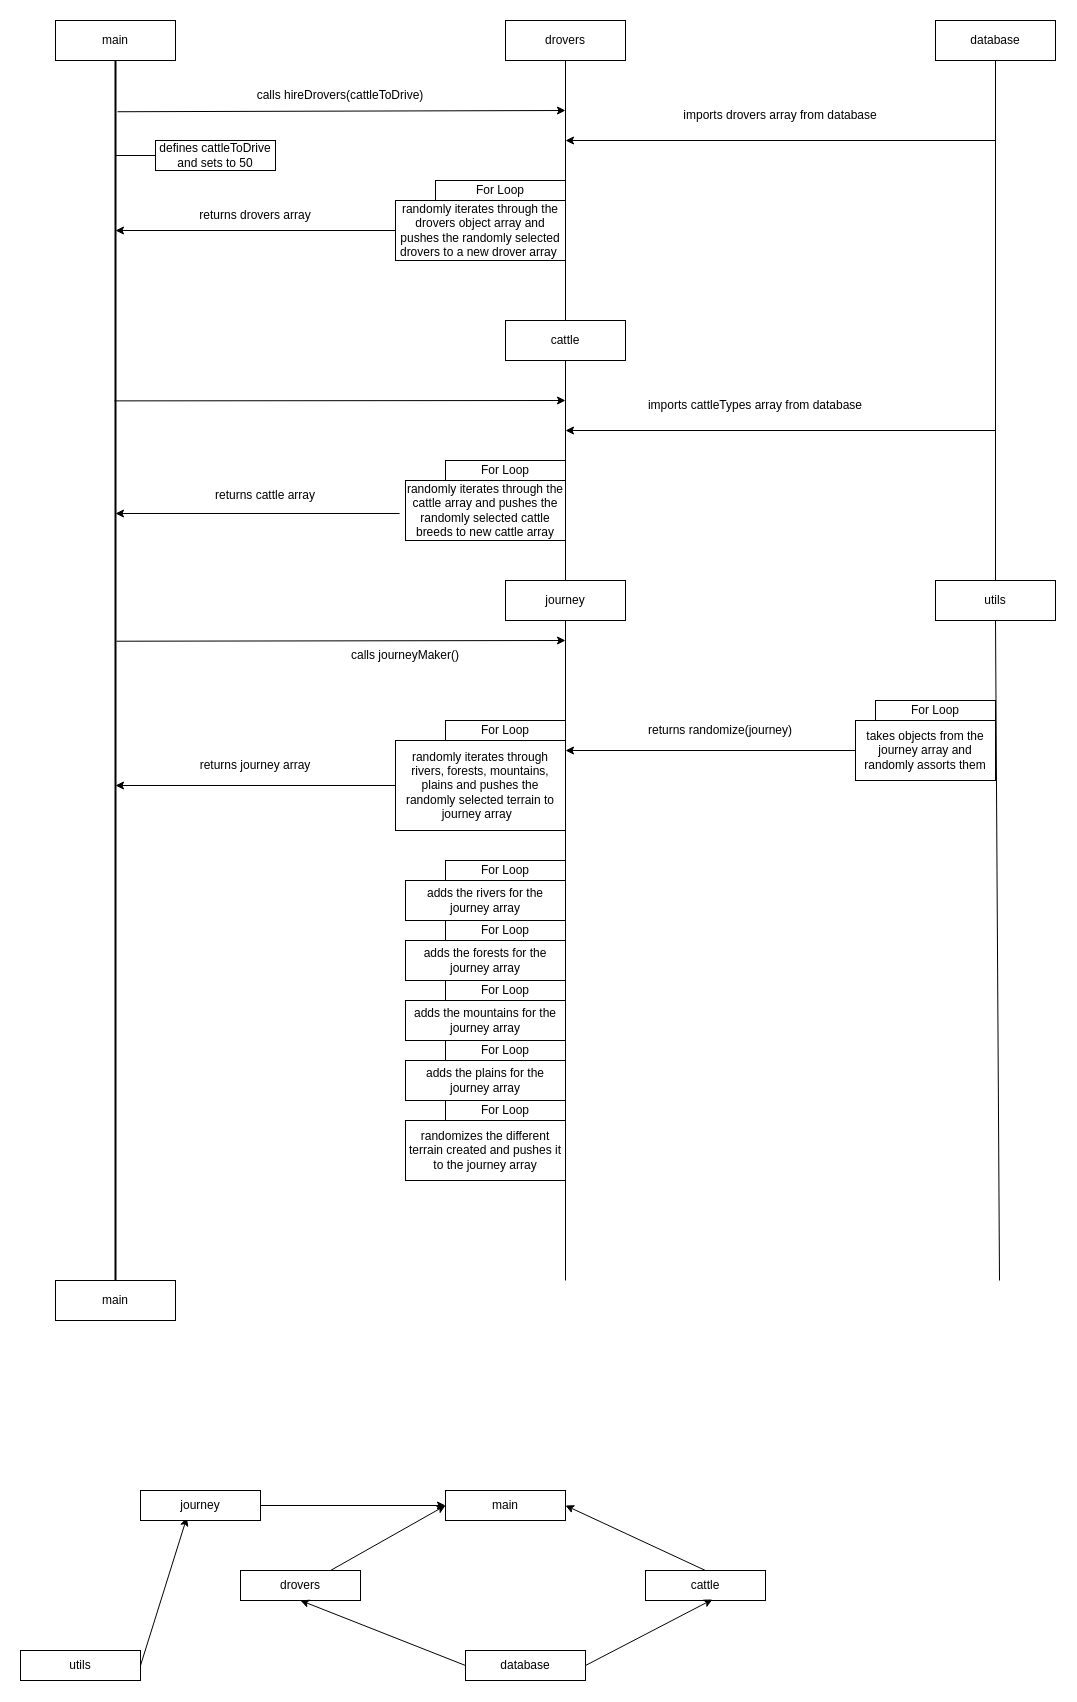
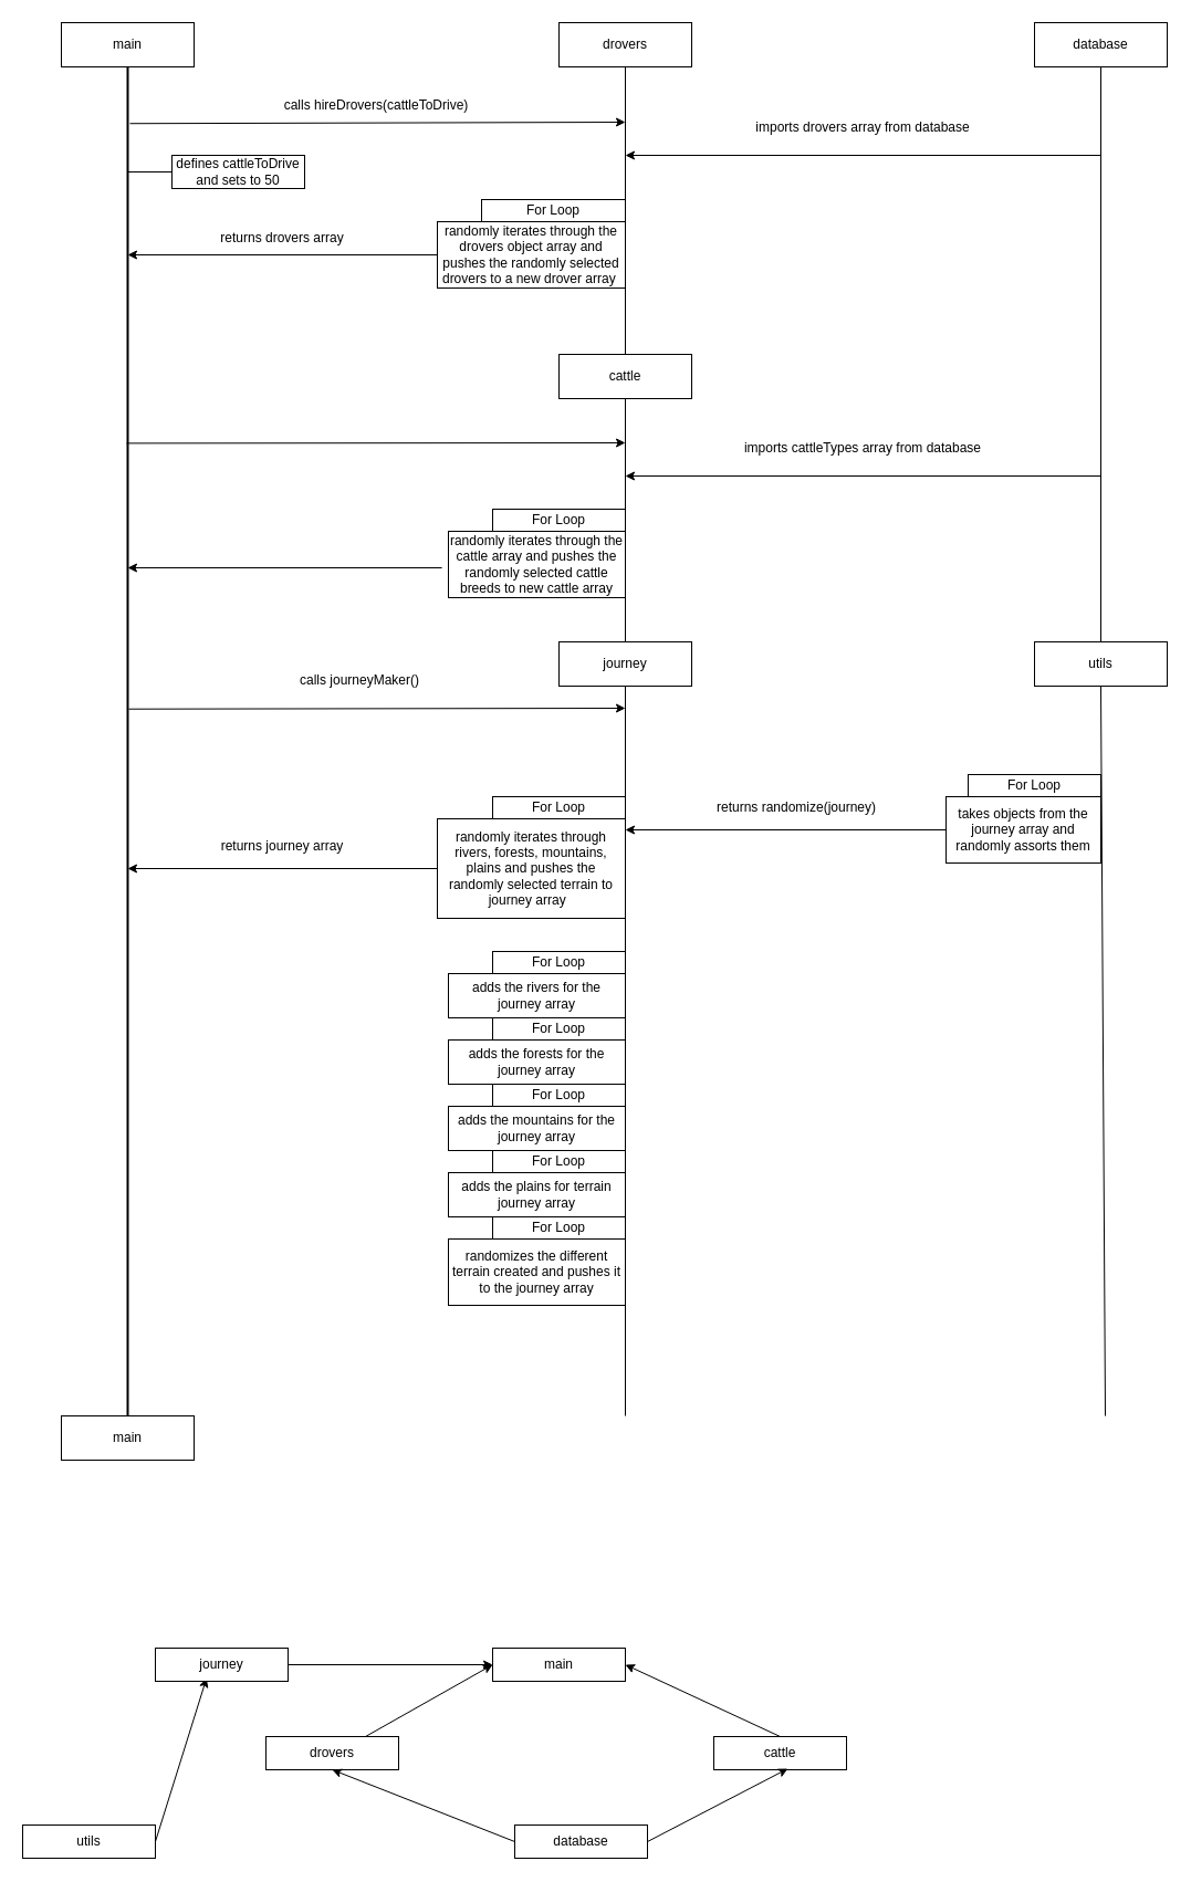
  <mxCell id="0" />
  <mxCell id="1" parent="0" />
  <mxCell id="2" value="main" style="rounded=0;whiteSpace=wrap;html=1;" vertex="1" parent="1"><mxGeometry x="55" y="20" width="120" height="40" as="geometry" /></mxCell>
  <mxCell id="3" value="" style="line;strokeWidth=2;direction=south;html=1;" vertex="1" parent="1"><mxGeometry x="110" y="60" width="10" height="1220" as="geometry" /></mxCell>
  <mxCell id="4" value="main" style="rounded=0;whiteSpace=wrap;html=1;" vertex="1" parent="1"><mxGeometry x="55" y="1280" width="120" height="40" as="geometry" /></mxCell>
  <mxCell id="5" value="database" style="rounded=0;whiteSpace=wrap;html=1;" vertex="1" parent="1"><mxGeometry x="935" y="20" width="120" height="40" as="geometry" /></mxCell>
  <mxCell id="6" value="drovers" style="rounded=0;whiteSpace=wrap;html=1;" vertex="1" parent="1"><mxGeometry x="505" y="20" width="120" height="40" as="geometry" /></mxCell>
  <mxCell id="7" value="cattle" style="rounded=0;whiteSpace=wrap;html=1;" vertex="1" parent="1"><mxGeometry x="505" y="320" width="120" height="40" as="geometry" /></mxCell>
  <mxCell id="8" value="randomly iterates through the drovers object array and pushes the randomly selected drovers to a new drover array&amp;nbsp;" style="rounded=0;whiteSpace=wrap;html=1;" vertex="1" parent="1"><mxGeometry x="395" y="200" width="170" height="60" as="geometry" /></mxCell>
  <mxCell id="9" value="For Loop" style="rounded=0;whiteSpace=wrap;html=1;" vertex="1" parent="1"><mxGeometry x="435" y="180" width="130" height="20" as="geometry" /></mxCell>
  <mxCell id="10" value="For Loop" style="rounded=0;whiteSpace=wrap;html=1;" vertex="1" parent="1"><mxGeometry x="445" y="460" width="120" height="20" as="geometry" /></mxCell>
  <mxCell id="11" value="randomly iterates through the cattle array and pushes the randomly selected cattle breeds to new cattle array" style="rounded=0;whiteSpace=wrap;html=1;" vertex="1" parent="1"><mxGeometry x="405" y="480" width="160" height="60" as="geometry" /></mxCell>
  <mxCell id="12" value="journey" style="rounded=0;whiteSpace=wrap;html=1;" vertex="1" parent="1"><mxGeometry x="505" y="580" width="120" height="40" as="geometry" /></mxCell>
  <mxCell id="13" value="For Loop" style="rounded=0;whiteSpace=wrap;html=1;" vertex="1" parent="1"><mxGeometry x="445" y="860" width="120" height="20" as="geometry" /></mxCell>
  <mxCell id="14" value="adds the rivers for the journey array" style="rounded=0;whiteSpace=wrap;html=1;" vertex="1" parent="1"><mxGeometry x="405" y="880" width="160" height="40" as="geometry" /></mxCell>
  <mxCell id="15" value="For Loop" style="rounded=0;whiteSpace=wrap;html=1;" vertex="1" parent="1"><mxGeometry x="445" y="920" width="120" height="20" as="geometry" /></mxCell>
  <mxCell id="16" value="For Loop" style="rounded=0;whiteSpace=wrap;html=1;" vertex="1" parent="1"><mxGeometry x="445" y="720" width="120" height="20" as="geometry" /></mxCell>
  <mxCell id="17" value="randomly iterates through rivers, forests, mountains, plains and pushes the randomly selected terrain to journey array&amp;nbsp;&amp;nbsp;" style="rounded=0;whiteSpace=wrap;html=1;" vertex="1" parent="1"><mxGeometry x="395" y="740" width="170" height="90" as="geometry" /></mxCell>
  <mxCell id="18" value="adds the forests for the journey array" style="rounded=0;whiteSpace=wrap;html=1;" vertex="1" parent="1"><mxGeometry x="405" y="940" width="160" height="40" as="geometry" /></mxCell>
  <mxCell id="19" value="For Loop" style="rounded=0;whiteSpace=wrap;html=1;" vertex="1" parent="1"><mxGeometry x="445" y="980" width="120" height="20" as="geometry" /></mxCell>
  <mxCell id="20" value="adds the mountains for the journey array" style="rounded=0;whiteSpace=wrap;html=1;" vertex="1" parent="1"><mxGeometry x="405" y="1000" width="160" height="40" as="geometry" /></mxCell>
  <mxCell id="21" value="For Loop" style="rounded=0;whiteSpace=wrap;html=1;" vertex="1" parent="1"><mxGeometry x="445" y="1040" width="120" height="20" as="geometry" /></mxCell>
- <mxCell id="22" value="adds the plains for the journey array" style="rounded=0;whiteSpace=wrap;html=1;" vertex="1" parent="1"><mxGeometry x="405" y="1060" width="160" height="40" as="geometry" /></mxCell>
+ <mxCell id="22" value="adds the plains for terrain journey array" style="rounded=0;whiteSpace=wrap;html=1;" vertex="1" parent="1"><mxGeometry x="405" y="1060" width="160" height="40" as="geometry" /></mxCell>
  <mxCell id="23" value="For Loop" style="rounded=0;whiteSpace=wrap;html=1;" vertex="1" parent="1"><mxGeometry x="445" y="1100" width="120" height="20" as="geometry" /></mxCell>
  <mxCell id="24" value="randomizes the different terrain created and pushes it to the journey array" style="rounded=0;whiteSpace=wrap;html=1;" vertex="1" parent="1"><mxGeometry x="405" y="1120" width="160" height="60" as="geometry" /></mxCell>
  <mxCell id="25" value="main" style="rounded=0;whiteSpace=wrap;html=1;" vertex="1" parent="1"><mxGeometry x="445" y="1490" width="120" height="30" as="geometry" /></mxCell>
  <mxCell id="26" value="" style="endArrow=classic;html=1;entryX=1;entryY=0.5;entryDx=0;entryDy=0;exitX=0.5;exitY=0;exitDx=0;exitDy=0;" edge="1" parent="1" source="27" target="25"><mxGeometry width="50" height="50" relative="1" as="geometry"><mxPoint x="655" y="1440" as="sourcePoint" /><mxPoint x="665" y="1440" as="targetPoint" /><Array as="points" /></mxGeometry></mxCell>
  <mxCell id="27" value="cattle" style="rounded=0;whiteSpace=wrap;html=1;" vertex="1" parent="1"><mxGeometry x="645" y="1570" width="120" height="30" as="geometry" /></mxCell>
  <mxCell id="28" value="" style="endArrow=classic;html=1;exitX=1;exitY=0.5;exitDx=0;exitDy=0;entryX=0.558;entryY=0.967;entryDx=0;entryDy=0;entryPerimeter=0;" edge="1" parent="1" source="29" target="27"><mxGeometry width="50" height="50" relative="1" as="geometry"><mxPoint x="745" y="1530" as="sourcePoint" /><mxPoint x="705" y="1470" as="targetPoint" /><Array as="points" /></mxGeometry></mxCell>
  <mxCell id="29" value="database" style="rounded=0;whiteSpace=wrap;html=1;" vertex="1" parent="1"><mxGeometry x="465" y="1650" width="120" height="30" as="geometry" /></mxCell>
  <mxCell id="30" value="utils" style="rounded=0;whiteSpace=wrap;html=1;" vertex="1" parent="1"><mxGeometry x="20" y="1650" width="120" height="30" as="geometry" /></mxCell>
  <mxCell id="31" value="" style="endArrow=classic;html=1;entryX=0.386;entryY=0.902;entryDx=0;entryDy=0;exitX=1;exitY=0.5;exitDx=0;exitDy=0;entryPerimeter=0;" edge="1" parent="1" source="30" target="35"><mxGeometry width="50" height="50" relative="1" as="geometry"><mxPoint x="815" y="1455" as="sourcePoint" /><mxPoint x="805" y="1420" as="targetPoint" /></mxGeometry></mxCell>
  <mxCell id="32" value="drovers" style="rounded=0;whiteSpace=wrap;html=1;" vertex="1" parent="1"><mxGeometry x="240" y="1570" width="120" height="30" as="geometry" /></mxCell>
  <mxCell id="33" value="" style="endArrow=classic;html=1;entryX=0;entryY=0.5;entryDx=0;entryDy=0;exitX=0.75;exitY=0;exitDx=0;exitDy=0;" edge="1" parent="1" source="32" target="25"><mxGeometry width="50" height="50" relative="1" as="geometry"><mxPoint x="325" y="1440" as="sourcePoint" /><mxPoint x="375" y="1390" as="targetPoint" /><Array as="points" /></mxGeometry></mxCell>
  <mxCell id="34" value="" style="endArrow=classic;html=1;exitX=0;exitY=0.5;exitDx=0;exitDy=0;entryX=0.5;entryY=1;entryDx=0;entryDy=0;" edge="1" parent="1" source="29" target="32"><mxGeometry width="50" height="50" relative="1" as="geometry"><mxPoint x="375" y="1540" as="sourcePoint" /><mxPoint x="425" y="1490" as="targetPoint" /></mxGeometry></mxCell>
  <mxCell id="35" value="journey" style="rounded=0;whiteSpace=wrap;html=1;" vertex="1" parent="1"><mxGeometry x="140" y="1490" width="120" height="30" as="geometry" /></mxCell>
  <mxCell id="36" value="" style="endArrow=classic;html=1;entryX=0;entryY=0.5;entryDx=0;entryDy=0;exitX=1;exitY=0.5;exitDx=0;exitDy=0;" edge="1" parent="1" source="35" target="25"><mxGeometry width="50" height="50" relative="1" as="geometry"><mxPoint x="265" y="1400" as="sourcePoint" /><mxPoint x="315" y="1350" as="targetPoint" /></mxGeometry></mxCell>
  <mxCell id="37" value="utils" style="rounded=0;whiteSpace=wrap;html=1;" vertex="1" parent="1"><mxGeometry x="935" y="580" width="120" height="40" as="geometry" /></mxCell>
  <mxCell id="38" value="" style="endArrow=none;html=1;entryX=0.5;entryY=1;entryDx=0;entryDy=0;" edge="1" parent="1" target="5"><mxGeometry width="50" height="50" relative="1" as="geometry"><mxPoint x="995" y="580" as="sourcePoint" /><mxPoint x="995" y="70" as="targetPoint" /></mxGeometry></mxCell>
  <mxCell id="39" value="" style="endArrow=none;html=1;entryX=0.5;entryY=1;entryDx=0;entryDy=0;" edge="1" parent="1" target="6"><mxGeometry width="50" height="50" relative="1" as="geometry"><mxPoint x="565" y="320" as="sourcePoint" /><mxPoint x="575" y="80" as="targetPoint" /></mxGeometry></mxCell>
  <mxCell id="40" value="" style="endArrow=none;html=1;entryX=0.5;entryY=1;entryDx=0;entryDy=0;exitX=0.5;exitY=0;exitDx=0;exitDy=0;" edge="1" parent="1" source="12" target="7"><mxGeometry width="50" height="50" relative="1" as="geometry"><mxPoint x="565" y="570" as="sourcePoint" /><mxPoint x="565" y="370" as="targetPoint" /></mxGeometry></mxCell>
  <mxCell id="41" value="" style="endArrow=none;html=1;entryX=0.5;entryY=1;entryDx=0;entryDy=0;" edge="1" parent="1" target="12"><mxGeometry width="50" height="50" relative="1" as="geometry"><mxPoint x="565" y="1280" as="sourcePoint" /><mxPoint x="565" y="630" as="targetPoint" /></mxGeometry></mxCell>
  <mxCell id="42" value="" style="endArrow=none;html=1;entryX=0.5;entryY=1;entryDx=0;entryDy=0;" edge="1" parent="1" target="37"><mxGeometry width="50" height="50" relative="1" as="geometry"><mxPoint x="999" y="1280" as="sourcePoint" /><mxPoint x="1005" y="640" as="targetPoint" /></mxGeometry></mxCell>
  <mxCell id="43" value="calls hireDrovers(cattleToDrive)" style="text;html=1;strokeColor=none;fillColor=none;align=center;verticalAlign=middle;whiteSpace=wrap;rounded=0;" vertex="1" parent="1"><mxGeometry x="215" y="80" width="250" height="30" as="geometry" /></mxCell>
  <mxCell id="44" value="" style="endArrow=classic;html=1;exitX=0.279;exitY=0.6;exitDx=0;exitDy=0;exitPerimeter=0;" edge="1" parent="1" source="3"><mxGeometry width="50" height="50" relative="1" as="geometry"><mxPoint x="305" y="510" as="sourcePoint" /><mxPoint x="565" y="400" as="targetPoint" /></mxGeometry></mxCell>
  <mxCell id="45" value="" style="endArrow=classic;html=1;exitX=0.042;exitY=0.3;exitDx=0;exitDy=0;exitPerimeter=0;" edge="1" parent="1" source="3"><mxGeometry width="50" height="50" relative="1" as="geometry"><mxPoint x="235" y="150" as="sourcePoint" /><mxPoint x="565" y="110" as="targetPoint" /></mxGeometry></mxCell>
  <mxCell id="46" value="" style="endArrow=classic;html=1;exitX=0;exitY=0.5;exitDx=0;exitDy=0;" edge="1" parent="1" source="8"><mxGeometry width="50" height="50" relative="1" as="geometry"><mxPoint x="305" y="240" as="sourcePoint" /><mxPoint x="115" y="230" as="targetPoint" /></mxGeometry></mxCell>
  <mxCell id="47" value="returns drovers array" style="text;html=1;strokeColor=none;fillColor=none;align=center;verticalAlign=middle;whiteSpace=wrap;rounded=0;" vertex="1" parent="1"><mxGeometry x="115" y="200" width="280" height="30" as="geometry" /></mxCell>
  <mxCell id="48" value="" style="endArrow=classic;html=1;exitX=-0.037;exitY=0.55;exitDx=0;exitDy=0;exitPerimeter=0;" edge="1" parent="1" source="11"><mxGeometry width="50" height="50" relative="1" as="geometry"><mxPoint x="285" y="540" as="sourcePoint" /><mxPoint x="115" y="513" as="targetPoint" /></mxGeometry></mxCell>
- <mxCell id="49" value="returns cattle array" style="text;html=1;strokeColor=none;fillColor=none;align=center;verticalAlign=middle;whiteSpace=wrap;rounded=0;" vertex="1" parent="1"><mxGeometry x="135" y="480" width="260" height="30" as="geometry" /></mxCell>
  <mxCell id="50" value="" style="endArrow=classic;html=1;exitX=0.476;exitY=0.4;exitDx=0;exitDy=0;exitPerimeter=0;" edge="1" parent="1" source="3"><mxGeometry width="50" height="50" relative="1" as="geometry"><mxPoint x="225" y="680" as="sourcePoint" /><mxPoint x="565" y="640" as="targetPoint" /></mxGeometry></mxCell>
- <mxCell id="51" value="calls journeyMaker()" style="text;html=1;strokeColor=none;fillColor=none;align=center;verticalAlign=middle;whiteSpace=wrap;rounded=0;" vertex="1" parent="1"><mxGeometry x="225" y="640" width="360" height="30" as="geometry" /></mxCell>
+ <mxCell id="51" value="calls journeyMaker()" style="text;html=1;strokeColor=none;fillColor=none;align=center;verticalAlign=middle;whiteSpace=wrap;rounded=0;" vertex="1" parent="1"><mxGeometry x="145" y="600" width="360" height="30" as="geometry" /></mxCell>
  <mxCell id="52" value="" style="endArrow=classic;html=1;exitX=0;exitY=0.5;exitDx=0;exitDy=0;" edge="1" parent="1" source="17"><mxGeometry width="50" height="50" relative="1" as="geometry"><mxPoint x="285" y="800" as="sourcePoint" /><mxPoint x="115" y="785" as="targetPoint" /></mxGeometry></mxCell>
  <mxCell id="53" value="returns journey array" style="text;html=1;strokeColor=none;fillColor=none;align=center;verticalAlign=middle;whiteSpace=wrap;rounded=0;" vertex="1" parent="1"><mxGeometry x="125" y="750" width="260" height="30" as="geometry" /></mxCell>
  <mxCell id="54" value="defines cattleToDrive and sets to 50" style="rounded=0;whiteSpace=wrap;html=1;" vertex="1" parent="1"><mxGeometry x="155" y="140" width="120" height="30" as="geometry" /></mxCell>
  <mxCell id="55" value="" style="endArrow=none;html=1;entryX=0;entryY=0.5;entryDx=0;entryDy=0;" edge="1" parent="1" target="54"><mxGeometry width="50" height="50" relative="1" as="geometry"><mxPoint x="115" y="155" as="sourcePoint" /><mxPoint x="165" y="130" as="targetPoint" /></mxGeometry></mxCell>
  <mxCell id="56" value="" style="endArrow=classic;html=1;" edge="1" parent="1"><mxGeometry width="50" height="50" relative="1" as="geometry"><mxPoint x="995" y="140" as="sourcePoint" /><mxPoint x="565" y="140" as="targetPoint" /></mxGeometry></mxCell>
  <mxCell id="57" value="imports drovers array from database" style="text;html=1;strokeColor=none;fillColor=none;align=center;verticalAlign=middle;whiteSpace=wrap;rounded=0;" vertex="1" parent="1"><mxGeometry x="585" y="100" width="390" height="30" as="geometry" /></mxCell>
  <mxCell id="58" value="" style="endArrow=classic;html=1;" edge="1" parent="1"><mxGeometry width="50" height="50" relative="1" as="geometry"><mxPoint x="995" y="430" as="sourcePoint" /><mxPoint x="565" y="430" as="targetPoint" /></mxGeometry></mxCell>
- <mxCell id="59" value="imports cattleTypes array from database" style="text;html=1;strokeColor=none;fillColor=none;align=center;verticalAlign=middle;whiteSpace=wrap;rounded=0;" vertex="1" parent="1"><mxGeometry x="560" y="390" width="390" height="30" as="geometry" /></mxCell>
+ <mxCell id="59" value="imports cattleTypes array from database" style="text;html=1;strokeColor=none;fillColor=none;align=center;verticalAlign=middle;whiteSpace=wrap;rounded=0;" vertex="1" parent="1"><mxGeometry x="585" y="390" width="390" height="30" as="geometry" /></mxCell>
  <mxCell id="60" value="For Loop" style="rounded=0;whiteSpace=wrap;html=1;" vertex="1" parent="1"><mxGeometry x="875" y="700" width="120" height="20" as="geometry" /></mxCell>
  <mxCell id="61" value="takes objects from the journey array and randomly assorts them" style="rounded=0;whiteSpace=wrap;html=1;" vertex="1" parent="1"><mxGeometry x="855" y="720" width="140" height="60" as="geometry" /></mxCell>
  <mxCell id="62" value="" style="endArrow=classic;html=1;" edge="1" parent="1"><mxGeometry width="50" height="50" relative="1" as="geometry"><mxPoint x="855" y="750" as="sourcePoint" /><mxPoint x="565" y="750" as="targetPoint" /></mxGeometry></mxCell>
  <mxCell id="63" value="returns randomize(journey)" style="text;html=1;strokeColor=none;fillColor=none;align=center;verticalAlign=middle;whiteSpace=wrap;rounded=0;" vertex="1" parent="1"><mxGeometry x="585" y="715" width="270" height="30" as="geometry" /></mxCell>
